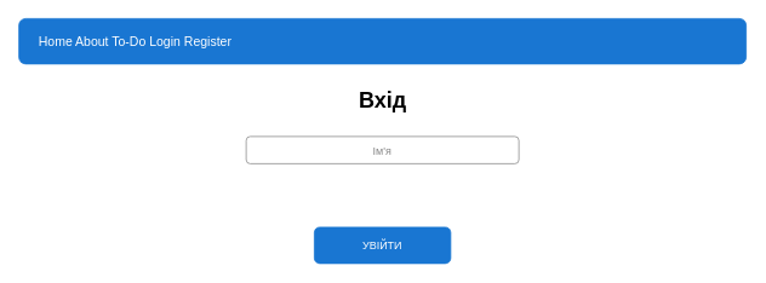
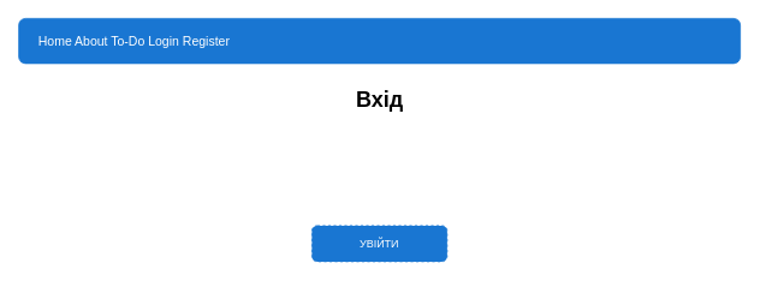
  <mxCell id="0" />
  <mxCell id="1" parent="0" />
  <mxCell id="2" value="" style="rounded=1;fillColor=#1976d2;strokeColor=#1976d2;" parent="1" vertex="1"><mxGeometry x="20" width="800" height="50" as="geometry" y="20" /></mxCell>
  <mxCell id="3" value="Home   About   To-Do   Login   Register" style="text;html=1;align=left;verticalAlign=middle;fontSize=14;fontColor=#ffffff;" parent="1" vertex="1"><mxGeometry x="40" width="760" height="50" as="geometry" y="20" /></mxCell>
  <mxCell id="4" value="Вхід" style="text;html=1;align=center;verticalAlign=middle;fontSize=24;fontColor=#000000;fontStyle=1;" parent="1" vertex="1"><mxGeometry x="20" y="90" width="800" height="40" as="geometry" /></mxCell>
- <mxCell id="5" value="Ім'я" style="rounded=1;fillColor=#ffffff;strokeColor=#888888;fontColor=#888888;" parent="1" vertex="1"><mxGeometry x="270" y="150" width="300" height="30" as="geometry" /></mxCell>
- <mxCell id="6" value="УВІЙТИ" style="rounded=1;fillColor=#1976d2;strokeColor=#1976d2;fontColor=#ffffff;" parent="1" vertex="1"><mxGeometry x="345" y="250" width="150" height="40" as="geometry" /></mxCell>
+ <mxCell id="6" value="УВІЙТИ" style="rounded=1;fillColor=#1976d2;strokeColor=#1976d2;fontColor=#ffffff;dashed=1;" parent="1" vertex="1"><mxGeometry x="345" y="250" width="150" height="40" as="geometry" /></mxCell>
